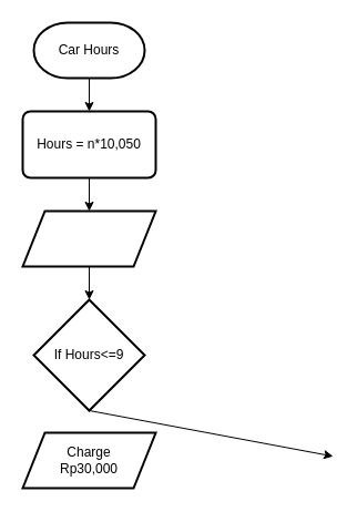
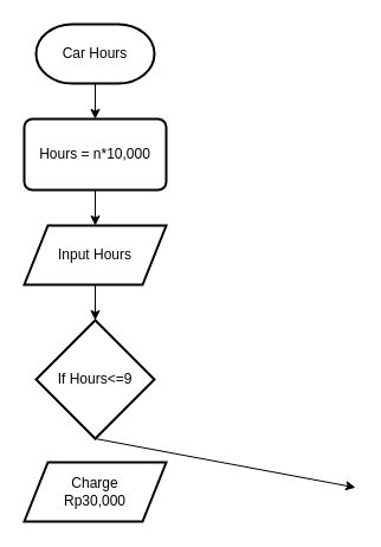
  <mxCell id="0" />
  <mxCell id="1" parent="0" />
  <mxCell id="2" value="" style="strokeWidth=2;html=1;shape=mxgraph.flowchart.terminator;whiteSpace=wrap;" vertex="1" parent="1"><mxGeometry x="30" y="20" width="100" height="50" as="geometry" /></mxCell>
  <mxCell id="3" value="Car Hours" style="text;html=1;strokeColor=none;fillColor=none;align=center;verticalAlign=middle;whiteSpace=wrap;rounded=0;" vertex="1" parent="1"><mxGeometry x="45" y="30" width="70" height="30" as="geometry" /></mxCell>
  <mxCell id="4" value="" style="endArrow=classic;html=1;rounded=0;exitX=0.5;exitY=1;exitDx=0;exitDy=0;exitPerimeter=0;entryX=0.5;entryY=0;entryDx=0;entryDy=0;" edge="1" parent="1" source="2" target="5"><mxGeometry width="50" height="50" relative="1" as="geometry"><mxPoint x="350" y="210" as="sourcePoint" /><mxPoint x="310" y="80" as="targetPoint" /></mxGeometry></mxCell>
  <mxCell id="5" value="" style="rounded=1;whiteSpace=wrap;html=1;absoluteArcSize=1;arcSize=14;strokeWidth=2;" vertex="1" parent="1"><mxGeometry x="20" y="100" width="120" height="60" as="geometry" /></mxCell>
- <mxCell id="6" value="Hours = n*10,050" style="text;html=1;strokeColor=none;fillColor=none;align=center;verticalAlign=middle;whiteSpace=wrap;rounded=0;" vertex="1" parent="1"><mxGeometry x="30" y="115" width="100" height="30" as="geometry" /></mxCell>
+ <mxCell id="6" value="Hours = n*10,000" style="text;html=1;strokeColor=none;fillColor=none;align=center;verticalAlign=middle;whiteSpace=wrap;rounded=0;" vertex="1" parent="1"><mxGeometry x="30" y="115" width="100" height="30" as="geometry" /></mxCell>
  <mxCell id="7" value="" style="endArrow=classic;html=1;rounded=0;exitX=0.5;exitY=1;exitDx=0;exitDy=0;entryX=0.5;entryY=0;entryDx=0;entryDy=0;" edge="1" parent="1" source="5" target="8"><mxGeometry width="50" height="50" relative="1" as="geometry"><mxPoint x="350" y="210" as="sourcePoint" /><mxPoint x="280" y="160" as="targetPoint" /></mxGeometry></mxCell>
  <mxCell id="8" value="" style="shape=parallelogram;perimeter=parallelogramPerimeter;whiteSpace=wrap;html=1;fixedSize=1;strokeWidth=2;" vertex="1" parent="1"><mxGeometry x="20" y="190" width="120" height="50" as="geometry" /></mxCell>
+ <mxCell id="9" value="Input Hours" style="text;html=1;strokeColor=none;fillColor=none;align=center;verticalAlign=middle;whiteSpace=wrap;rounded=0;" vertex="1" parent="1"><mxGeometry x="35" y="200" width="90" height="30" as="geometry" /></mxCell>
  <mxCell id="10" value="" style="endArrow=classic;html=1;rounded=0;exitX=0.5;exitY=1;exitDx=0;exitDy=0;entryX=0.5;entryY=0;entryDx=0;entryDy=0;entryPerimeter=0;" edge="1" parent="1" source="8" target="11"><mxGeometry width="50" height="50" relative="1" as="geometry"><mxPoint x="350" y="210" as="sourcePoint" /><mxPoint x="200" y="250" as="targetPoint" /></mxGeometry></mxCell>
  <mxCell id="11" value="" style="strokeWidth=2;html=1;shape=mxgraph.flowchart.decision;whiteSpace=wrap;" vertex="1" parent="1"><mxGeometry x="30" y="270" width="100" height="100" as="geometry" /></mxCell>
  <mxCell id="12" value="If Hours&amp;lt;=9" style="text;html=1;strokeColor=none;fillColor=none;align=center;verticalAlign=middle;whiteSpace=wrap;rounded=0;" vertex="1" parent="1"><mxGeometry x="45" y="305" width="70" height="30" as="geometry" /></mxCell>
  <mxCell id="13" value="" style="endArrow=classic;html=1;rounded=0;exitX=0.5;exitY=1;exitDx=0;exitDy=0;exitPerimeter=0;" edge="1" parent="1" source="11"><mxGeometry width="50" height="50" relative="1" as="geometry"><mxPoint x="350" y="480" as="sourcePoint" /><mxPoint x="300" y="411.25" as="targetPoint" /></mxGeometry></mxCell>
  <mxCell id="14" value="" style="shape=parallelogram;perimeter=parallelogramPerimeter;whiteSpace=wrap;html=1;fixedSize=1;strokeWidth=2;" vertex="1" parent="1"><mxGeometry x="20" y="390" width="120" height="50" as="geometry" /></mxCell>
  <mxCell id="15" value="Charge Rp30,000" style="text;html=1;strokeColor=none;fillColor=none;align=center;verticalAlign=middle;whiteSpace=wrap;rounded=0;" vertex="1" parent="1"><mxGeometry x="50" y="400" width="60" height="30" as="geometry" /></mxCell>
